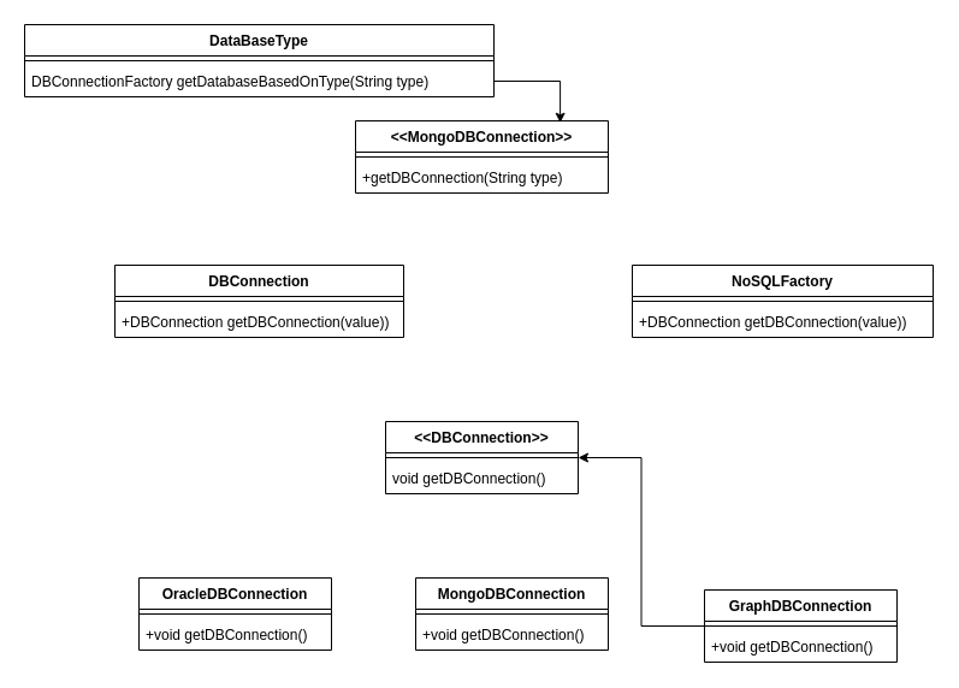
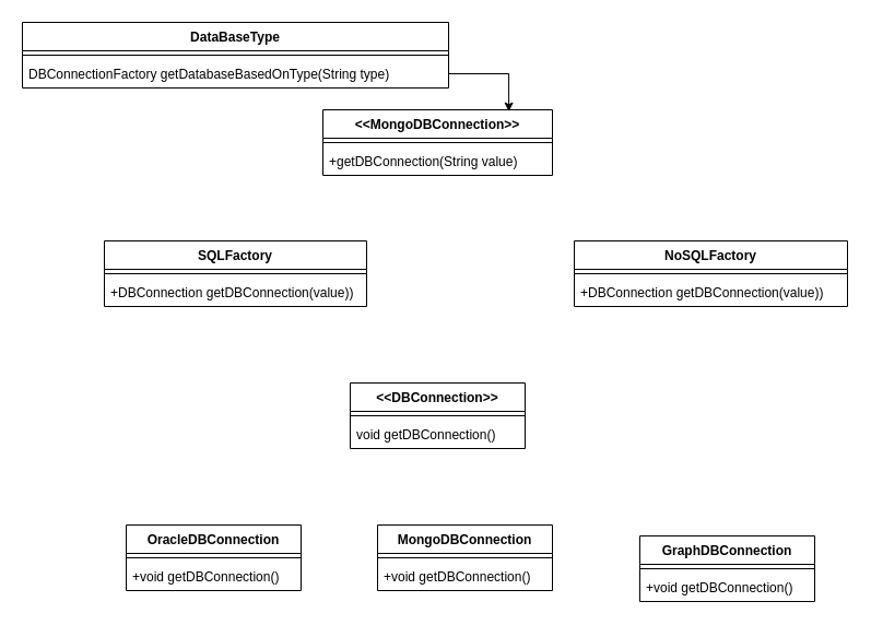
  <mxCell id="0" />
  <mxCell id="1" parent="0" />
  <mxCell id="2" value="&amp;lt;&amp;lt;MongoDBConnection&amp;gt;&amp;gt;&lt;div&gt;&lt;br/&gt;&lt;/div&gt;" style="swimlane;fontStyle=1;align=center;verticalAlign=top;childLayout=stackLayout;horizontal=1;startSize=26;horizontalStack=0;resizeParent=1;resizeParentMax=0;resizeLast=0;collapsible=1;marginBottom=0;whiteSpace=wrap;html=1;" vertex="1" parent="1"><mxGeometry x="295" y="100" width="210" height="60" as="geometry" /></mxCell>
  <mxCell id="3" value="" style="line;strokeWidth=1;fillColor=none;align=left;verticalAlign=middle;spacingTop=-1;spacingLeft=3;spacingRight=3;rotatable=0;labelPosition=right;points=[];portConstraint=eastwest;strokeColor=inherit;" vertex="1" parent="2"><mxGeometry y="26" width="210" height="8" as="geometry" /></mxCell>
- <mxCell id="4" value="+getDBConnection(String type)" style="text;strokeColor=none;fillColor=none;align=left;verticalAlign=top;spacingLeft=4;spacingRight=4;overflow=hidden;rotatable=0;points=[[0,0.5],[1,0.5]];portConstraint=eastwest;whiteSpace=wrap;html=1;" vertex="1" parent="2"><mxGeometry y="34" width="210" height="26" as="geometry" /></mxCell>
- <mxCell id="5" value="DBConnection" style="swimlane;fontStyle=1;align=center;verticalAlign=top;childLayout=stackLayout;horizontal=1;startSize=26;horizontalStack=0;resizeParent=1;resizeParentMax=0;resizeLast=0;collapsible=1;marginBottom=0;whiteSpace=wrap;html=1;" vertex="1" parent="1"><mxGeometry x="95" y="220" width="240" height="60" as="geometry" /></mxCell>
+ <mxCell id="4" value="+getDBConnection(String value)" style="text;strokeColor=none;fillColor=none;align=left;verticalAlign=top;spacingLeft=4;spacingRight=4;overflow=hidden;rotatable=0;points=[[0,0.5],[1,0.5]];portConstraint=eastwest;whiteSpace=wrap;html=1;" vertex="1" parent="2"><mxGeometry y="34" width="210" height="26" as="geometry" /></mxCell>
+ <mxCell id="5" value="SQLFactory" style="swimlane;fontStyle=1;align=center;verticalAlign=top;childLayout=stackLayout;horizontal=1;startSize=26;horizontalStack=0;resizeParent=1;resizeParentMax=0;resizeLast=0;collapsible=1;marginBottom=0;whiteSpace=wrap;html=1;" vertex="1" parent="1"><mxGeometry x="95" y="220" width="240" height="60" as="geometry" /></mxCell>
  <mxCell id="6" value="" style="line;strokeWidth=1;fillColor=none;align=left;verticalAlign=middle;spacingTop=-1;spacingLeft=3;spacingRight=3;rotatable=0;labelPosition=right;points=[];portConstraint=eastwest;strokeColor=inherit;" vertex="1" parent="5"><mxGeometry y="26" width="240" height="8" as="geometry" /></mxCell>
  <mxCell id="7" value="+DBConnection getDBConnection(value))" style="text;strokeColor=none;fillColor=none;align=left;verticalAlign=top;spacingLeft=4;spacingRight=4;overflow=hidden;rotatable=0;points=[[0,0.5],[1,0.5]];portConstraint=eastwest;whiteSpace=wrap;html=1;" vertex="1" parent="5"><mxGeometry y="34" width="240" height="26" as="geometry" /></mxCell>
  <mxCell id="8" value="NoSQLFactory" style="swimlane;fontStyle=1;align=center;verticalAlign=top;childLayout=stackLayout;horizontal=1;startSize=26;horizontalStack=0;resizeParent=1;resizeParentMax=0;resizeLast=0;collapsible=1;marginBottom=0;whiteSpace=wrap;html=1;" vertex="1" parent="1"><mxGeometry x="525" y="220" width="250" height="60" as="geometry" /></mxCell>
  <mxCell id="9" value="" style="line;strokeWidth=1;fillColor=none;align=left;verticalAlign=middle;spacingTop=-1;spacingLeft=3;spacingRight=3;rotatable=0;labelPosition=right;points=[];portConstraint=eastwest;strokeColor=inherit;" vertex="1" parent="8"><mxGeometry y="26" width="250" height="8" as="geometry" /></mxCell>
  <mxCell id="10" value="+DBConnection getDBConnection(value))" style="text;strokeColor=none;fillColor=none;align=left;verticalAlign=top;spacingLeft=4;spacingRight=4;overflow=hidden;rotatable=0;points=[[0,0.5],[1,0.5]];portConstraint=eastwest;whiteSpace=wrap;html=1;" vertex="1" parent="8"><mxGeometry y="34" width="250" height="26" as="geometry" /></mxCell>
  <mxCell id="11" value="DataBaseType" style="swimlane;fontStyle=1;align=center;verticalAlign=top;childLayout=stackLayout;horizontal=1;startSize=26;horizontalStack=0;resizeParent=1;resizeParentMax=0;resizeLast=0;collapsible=1;marginBottom=0;whiteSpace=wrap;html=1;" vertex="1" parent="1"><mxGeometry x="20" y="20" width="390" height="60" as="geometry" /></mxCell>
  <mxCell id="12" value="" style="line;strokeWidth=1;fillColor=none;align=left;verticalAlign=middle;spacingTop=-1;spacingLeft=3;spacingRight=3;rotatable=0;labelPosition=right;points=[];portConstraint=eastwest;strokeColor=inherit;" vertex="1" parent="11"><mxGeometry y="26" width="390" height="8" as="geometry" /></mxCell>
  <mxCell id="13" value="DBConnectionFactory getDatabaseBasedOnType(String type)" style="text;strokeColor=none;fillColor=none;align=left;verticalAlign=top;spacingLeft=4;spacingRight=4;overflow=hidden;rotatable=0;points=[[0,0.5],[1,0.5]];portConstraint=eastwest;whiteSpace=wrap;html=1;" vertex="1" parent="11"><mxGeometry y="34" width="390" height="26" as="geometry" /></mxCell>
  <mxCell id="14" style="edgeStyle=orthogonalEdgeStyle;rounded=0;orthogonalLoop=1;jettySize=auto;html=1;entryX=0.81;entryY=0.028;entryDx=0;entryDy=0;entryPerimeter=0;" edge="1" parent="1" source="13" target="2"><mxGeometry relative="1" as="geometry" /></mxCell>
  <mxCell id="15" value="&amp;lt;&amp;lt;DBConnection&amp;gt;&amp;gt;" style="swimlane;fontStyle=1;align=center;verticalAlign=top;childLayout=stackLayout;horizontal=1;startSize=26;horizontalStack=0;resizeParent=1;resizeParentMax=0;resizeLast=0;collapsible=1;marginBottom=0;whiteSpace=wrap;html=1;" vertex="1" parent="1"><mxGeometry x="320" y="350" width="160" height="60" as="geometry" /></mxCell>
  <mxCell id="16" value="" style="line;strokeWidth=1;fillColor=none;align=left;verticalAlign=middle;spacingTop=-1;spacingLeft=3;spacingRight=3;rotatable=0;labelPosition=right;points=[];portConstraint=eastwest;strokeColor=inherit;" vertex="1" parent="15"><mxGeometry y="26" width="160" height="8" as="geometry" /></mxCell>
  <mxCell id="17" value="void getDBConnection()" style="text;strokeColor=none;fillColor=none;align=left;verticalAlign=top;spacingLeft=4;spacingRight=4;overflow=hidden;rotatable=0;points=[[0,0.5],[1,0.5]];portConstraint=eastwest;whiteSpace=wrap;html=1;" vertex="1" parent="15"><mxGeometry y="34" width="160" height="26" as="geometry" /></mxCell>
  <mxCell id="18" value="OracleDBConnection" style="swimlane;fontStyle=1;align=center;verticalAlign=top;childLayout=stackLayout;horizontal=1;startSize=26;horizontalStack=0;resizeParent=1;resizeParentMax=0;resizeLast=0;collapsible=1;marginBottom=0;whiteSpace=wrap;html=1;" vertex="1" parent="1"><mxGeometry x="115" y="480" width="160" height="60" as="geometry" /></mxCell>
  <mxCell id="19" value="" style="line;strokeWidth=1;fillColor=none;align=left;verticalAlign=middle;spacingTop=-1;spacingLeft=3;spacingRight=3;rotatable=0;labelPosition=right;points=[];portConstraint=eastwest;strokeColor=inherit;" vertex="1" parent="18"><mxGeometry y="26" width="160" height="8" as="geometry" /></mxCell>
  <mxCell id="20" value="+void getDBConnection()" style="text;strokeColor=none;fillColor=none;align=left;verticalAlign=top;spacingLeft=4;spacingRight=4;overflow=hidden;rotatable=0;points=[[0,0.5],[1,0.5]];portConstraint=eastwest;whiteSpace=wrap;html=1;" vertex="1" parent="18"><mxGeometry y="34" width="160" height="26" as="geometry" /></mxCell>
  <mxCell id="21" value="MongoDBConnection" style="swimlane;fontStyle=1;align=center;verticalAlign=top;childLayout=stackLayout;horizontal=1;startSize=26;horizontalStack=0;resizeParent=1;resizeParentMax=0;resizeLast=0;collapsible=1;marginBottom=0;whiteSpace=wrap;html=1;" vertex="1" parent="1"><mxGeometry x="345" y="480" width="160" height="60" as="geometry" /></mxCell>
  <mxCell id="22" value="" style="line;strokeWidth=1;fillColor=none;align=left;verticalAlign=middle;spacingTop=-1;spacingLeft=3;spacingRight=3;rotatable=0;labelPosition=right;points=[];portConstraint=eastwest;strokeColor=inherit;" vertex="1" parent="21"><mxGeometry y="26" width="160" height="8" as="geometry" /></mxCell>
  <mxCell id="23" value="+void getDBConnection()" style="text;strokeColor=none;fillColor=none;align=left;verticalAlign=top;spacingLeft=4;spacingRight=4;overflow=hidden;rotatable=0;points=[[0,0.5],[1,0.5]];portConstraint=eastwest;whiteSpace=wrap;html=1;" vertex="1" parent="21"><mxGeometry y="34" width="160" height="26" as="geometry" /></mxCell>
- <mxCell id="24" style="edgeStyle=orthogonalEdgeStyle;rounded=0;orthogonalLoop=1;jettySize=auto;html=1;entryX=1;entryY=0.5;entryDx=0;entryDy=0;" edge="1" parent="1" source="25" target="15"><mxGeometry relative="1" as="geometry" /></mxCell>
  <mxCell id="25" value="GraphDBConnection" style="swimlane;fontStyle=1;align=center;verticalAlign=top;childLayout=stackLayout;horizontal=1;startSize=26;horizontalStack=0;resizeParent=1;resizeParentMax=0;resizeLast=0;collapsible=1;marginBottom=0;whiteSpace=wrap;html=1;" vertex="1" parent="1"><mxGeometry x="585" y="490" width="160" height="60" as="geometry" /></mxCell>
  <mxCell id="26" value="" style="line;strokeWidth=1;fillColor=none;align=left;verticalAlign=middle;spacingTop=-1;spacingLeft=3;spacingRight=3;rotatable=0;labelPosition=right;points=[];portConstraint=eastwest;strokeColor=inherit;" vertex="1" parent="25"><mxGeometry y="26" width="160" height="8" as="geometry" /></mxCell>
  <mxCell id="27" value="+void getDBConnection()" style="text;strokeColor=none;fillColor=none;align=left;verticalAlign=top;spacingLeft=4;spacingRight=4;overflow=hidden;rotatable=0;points=[[0,0.5],[1,0.5]];portConstraint=eastwest;whiteSpace=wrap;html=1;" vertex="1" parent="25"><mxGeometry y="34" width="160" height="26" as="geometry" /></mxCell>
